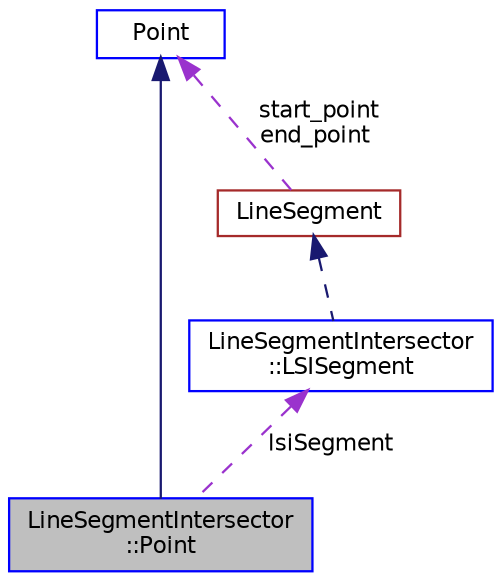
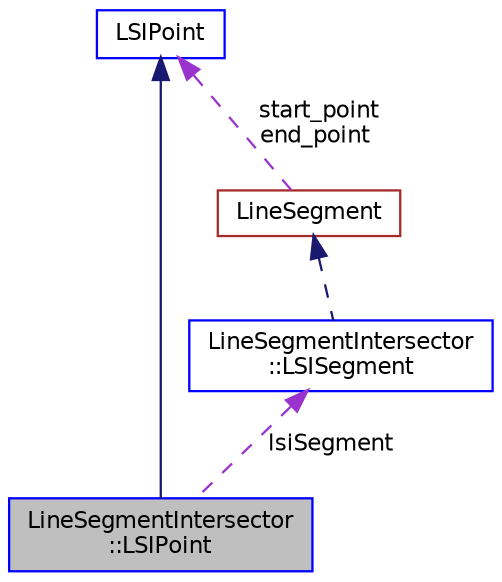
  digraph {
    node [color=blue fillcolor=white fontname=Helvetica fontsize=10 shape=record style=filled]
    edge [color=midnightblue dir=back fontname=Helvetica fontsize=10 labelfontname=Helvetica labelfontsize=10 style=dashed]
-   n1 [fillcolor=grey75 fontcolor=black height=0.2 label="LineSegmentIntersector\l::Point" width=0.4]
-   n2 [height=0.2 label=Point width=0.4]
+   n1 [fillcolor=grey75 fontcolor=black height=0.2 label="LineSegmentIntersector\l::LSIPoint" width=0.4]
+   n2 [height=0.2 label=LSIPoint width=0.4]
    n3 [color=brown height=0.2 label=LineSegment width=0.4]
    n4 [height=0.2 label="LineSegmentIntersector\l::LSISegment" width=0.4]
    n2 -> n1 [style=solid]
    n2 -> n3 [color=darkorchid3 label=" start_point\nend_point"]
    n3 -> n4
    n4 -> n1 [color=darkorchid3 label=" lsiSegment"]
  }
